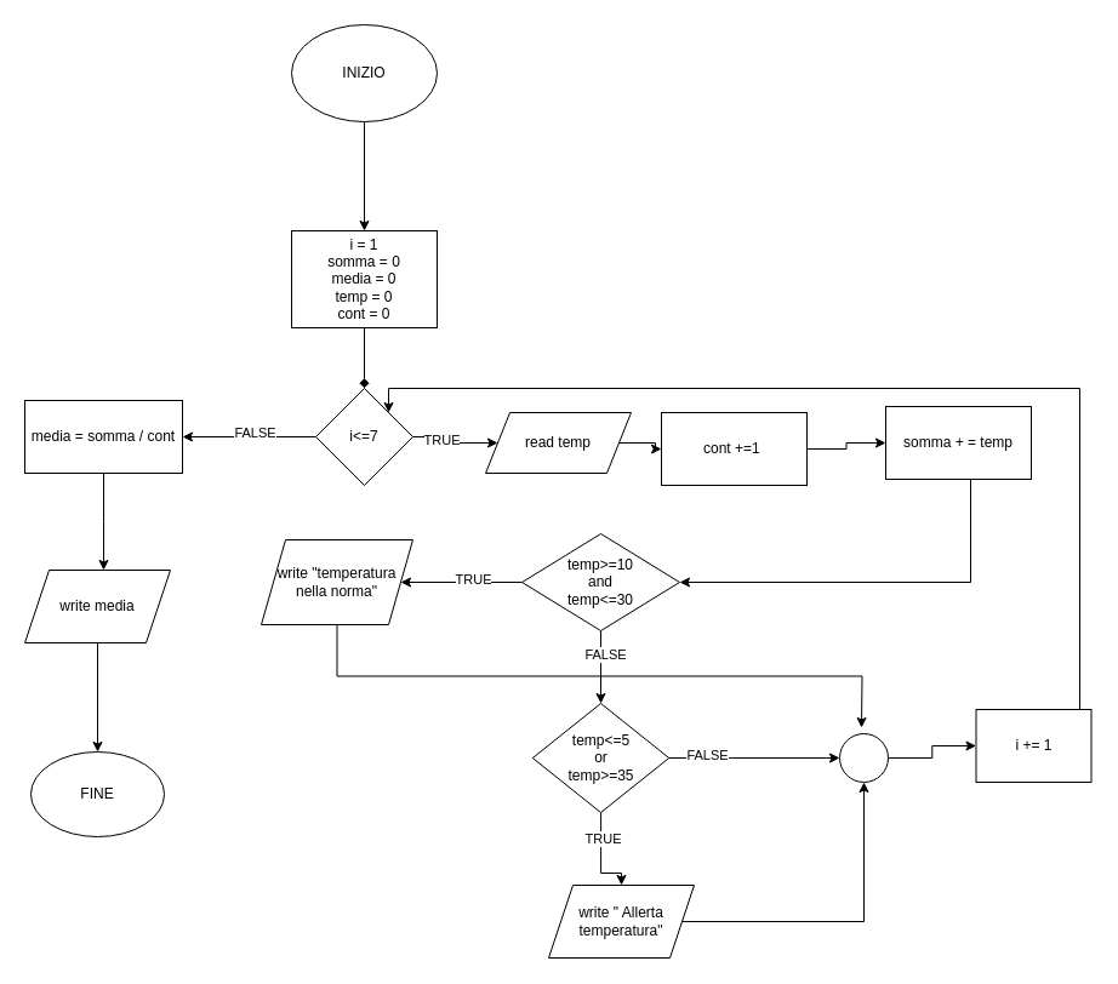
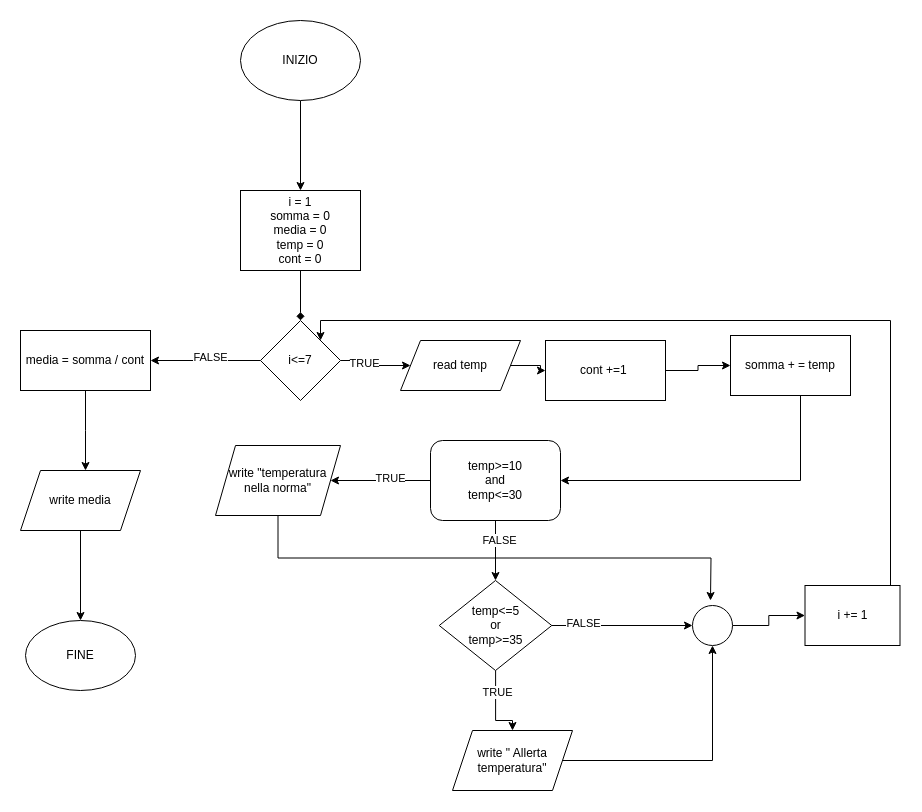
  <mxCell id="0" />
  <mxCell id="1" parent="0" />
  <mxCell id="2" value="" style="edgeStyle=orthogonalEdgeStyle;rounded=0;orthogonalLoop=1;jettySize=auto;html=1;" parent="1" source="3" target="7" edge="1"><mxGeometry relative="1" as="geometry" /></mxCell>
  <mxCell id="3" value="INIZIO" style="ellipse;whiteSpace=wrap;html=1;" parent="1" vertex="1"><mxGeometry x="240" y="20" width="120" height="80" as="geometry" /></mxCell>
  <mxCell id="4" value="" style="edgeStyle=orthogonalEdgeStyle;rounded=0;orthogonalLoop=1;jettySize=auto;html=1;" parent="1" source="5" target="14" edge="1"><mxGeometry relative="1" as="geometry" /></mxCell>
  <mxCell id="5" value="read temp" style="shape=parallelogram;perimeter=parallelogramPerimeter;whiteSpace=wrap;html=1;fixedSize=1;" parent="1" vertex="1"><mxGeometry x="400" y="340" width="120" height="50" as="geometry" /></mxCell>
  <mxCell id="6" value="" style="edgeStyle=orthogonalEdgeStyle;rounded=0;orthogonalLoop=1;jettySize=auto;html=1;endArrow=diamond;" parent="1" source="7" target="12" edge="1"><mxGeometry relative="1" as="geometry" /></mxCell>
  <mxCell id="7" value="i = 1&lt;div&gt;somma = 0&lt;div&gt;media = 0&lt;/div&gt;&lt;/div&gt;&lt;div&gt;temp = 0&lt;/div&gt;&lt;div&gt;cont = 0&lt;/div&gt;" style="rounded=0;whiteSpace=wrap;html=1;" parent="1" vertex="1"><mxGeometry x="240" y="190" width="120" height="80" as="geometry" /></mxCell>
  <mxCell id="8" value="" style="edgeStyle=orthogonalEdgeStyle;rounded=0;orthogonalLoop=1;jettySize=auto;html=1;" parent="1" source="12" target="5" edge="1"><mxGeometry relative="1" as="geometry" /></mxCell>
  <mxCell id="9" value="TRUE" style="edgeLabel;html=1;align=center;verticalAlign=middle;resizable=0;points=[];" parent="8" vertex="1" connectable="0"><mxGeometry x="-0.391" y="-2" relative="1" as="geometry"><mxPoint as="offset" /></mxGeometry></mxCell>
  <mxCell id="10" style="edgeStyle=orthogonalEdgeStyle;rounded=0;orthogonalLoop=1;jettySize=auto;html=1;exitX=0;exitY=0.5;exitDx=0;exitDy=0;" parent="1" source="12" edge="1"><mxGeometry relative="1" as="geometry"><mxPoint x="150" y="360" as="targetPoint" /></mxGeometry></mxCell>
  <mxCell id="11" value="FALSE" style="edgeLabel;html=1;align=center;verticalAlign=middle;resizable=0;points=[];" parent="10" vertex="1" connectable="0"><mxGeometry x="-0.068" y="-4" relative="1" as="geometry"><mxPoint as="offset" /></mxGeometry></mxCell>
  <mxCell id="12" value="i&amp;lt;=7" style="rhombus;whiteSpace=wrap;html=1;" parent="1" vertex="1"><mxGeometry x="260" y="320" width="80" height="80" as="geometry" /></mxCell>
  <mxCell id="13" value="" style="edgeStyle=orthogonalEdgeStyle;rounded=0;orthogonalLoop=1;jettySize=auto;html=1;" parent="1" source="14" target="16" edge="1"><mxGeometry relative="1" as="geometry" /></mxCell>
  <mxCell id="14" value="cont +=1&amp;nbsp;" style="whiteSpace=wrap;html=1;" parent="1" vertex="1"><mxGeometry x="545" y="340" width="120" height="60" as="geometry" /></mxCell>
  <mxCell id="15" value="" style="edgeStyle=orthogonalEdgeStyle;rounded=0;orthogonalLoop=1;jettySize=auto;html=1;" parent="1" source="16" target="26" edge="1"><mxGeometry relative="1" as="geometry"><Array as="points"><mxPoint x="800" y="480" /></Array></mxGeometry></mxCell>
  <mxCell id="16" value="somma + = temp" style="whiteSpace=wrap;html=1;" parent="1" vertex="1"><mxGeometry x="730" y="335" width="120" height="60" as="geometry" /></mxCell>
  <mxCell id="17" value="" style="edgeStyle=orthogonalEdgeStyle;rounded=0;orthogonalLoop=1;jettySize=auto;html=1;" parent="1" source="18" edge="1"><mxGeometry relative="1" as="geometry"><mxPoint x="85" y="470" as="targetPoint" /></mxGeometry></mxCell>
  <mxCell id="18" value="media = somma / cont" style="rounded=0;whiteSpace=wrap;html=1;" parent="1" vertex="1"><mxGeometry x="20" y="330" width="130" height="60" as="geometry" /></mxCell>
  <mxCell id="19" value="" style="edgeStyle=orthogonalEdgeStyle;rounded=0;orthogonalLoop=1;jettySize=auto;html=1;" parent="1" source="20" target="21" edge="1"><mxGeometry relative="1" as="geometry" /></mxCell>
  <mxCell id="20" value="write media" style="shape=parallelogram;perimeter=parallelogramPerimeter;whiteSpace=wrap;html=1;fixedSize=1;" parent="1" vertex="1"><mxGeometry x="20" y="470" width="120" height="60" as="geometry" /></mxCell>
  <mxCell id="21" value="FINE" style="ellipse;whiteSpace=wrap;html=1;" parent="1" vertex="1"><mxGeometry x="25" y="620" width="110" height="70" as="geometry" /></mxCell>
  <mxCell id="22" value="" style="edgeStyle=orthogonalEdgeStyle;rounded=0;orthogonalLoop=1;jettySize=auto;html=1;" parent="1" source="26" target="28" edge="1"><mxGeometry relative="1" as="geometry" /></mxCell>
  <mxCell id="23" value="TRUE" style="edgeLabel;html=1;align=center;verticalAlign=middle;resizable=0;points=[];" parent="22" vertex="1" connectable="0"><mxGeometry x="-0.19" y="-3" relative="1" as="geometry"><mxPoint as="offset" /></mxGeometry></mxCell>
  <mxCell id="24" style="edgeStyle=orthogonalEdgeStyle;rounded=0;orthogonalLoop=1;jettySize=auto;html=1;entryX=0.5;entryY=0;entryDx=0;entryDy=0;" edge="1" parent="1" source="26" target="35"><mxGeometry relative="1" as="geometry" /></mxCell>
  <mxCell id="25" value="FALSE" style="edgeLabel;html=1;align=center;verticalAlign=middle;resizable=0;points=[];" vertex="1" connectable="0" parent="24"><mxGeometry x="-0.383" y="3" relative="1" as="geometry"><mxPoint as="offset" /></mxGeometry></mxCell>
- <mxCell id="26" value="temp&amp;gt;=10&lt;div&gt;and&lt;/div&gt;&lt;div&gt;temp&amp;lt;=30&lt;/div&gt;" style="rhombus;whiteSpace=wrap;html=1;" parent="1" vertex="1"><mxGeometry x="430" y="440" width="130" height="80" as="geometry" /></mxCell>
+ <mxCell id="26" value="temp&amp;gt;=10&lt;div&gt;and&lt;/div&gt;&lt;div&gt;temp&amp;lt;=30&lt;/div&gt;" style="whiteSpace=wrap;html=1;rounded=1;" parent="1" vertex="1"><mxGeometry x="430" y="440" width="130" height="80" as="geometry" /></mxCell>
  <mxCell id="27" style="edgeStyle=orthogonalEdgeStyle;rounded=0;orthogonalLoop=1;jettySize=auto;html=1;exitX=0.5;exitY=1;exitDx=0;exitDy=0;" edge="1" parent="1" source="28"><mxGeometry relative="1" as="geometry"><mxPoint x="710" y="600" as="targetPoint" /></mxGeometry></mxCell>
  <mxCell id="28" value="write &quot;temperatura nella norma&quot;" style="shape=parallelogram;perimeter=parallelogramPerimeter;whiteSpace=wrap;html=1;fixedSize=1;" parent="1" vertex="1"><mxGeometry x="215" y="445" width="125" height="70" as="geometry" /></mxCell>
  <mxCell id="29" value="" style="edgeStyle=orthogonalEdgeStyle;rounded=0;orthogonalLoop=1;jettySize=auto;html=1;" parent="1" source="30" target="39" edge="1"><mxGeometry relative="1" as="geometry" /></mxCell>
  <mxCell id="30" value="" style="ellipse;whiteSpace=wrap;html=1;aspect=fixed;" parent="1" vertex="1"><mxGeometry x="692" y="605" width="40" height="40" as="geometry" /></mxCell>
  <mxCell id="31" value="" style="edgeStyle=orthogonalEdgeStyle;rounded=0;orthogonalLoop=1;jettySize=auto;html=1;" parent="1" source="35" edge="1" target="37"><mxGeometry relative="1" as="geometry"><mxPoint x="509.5" y="720" as="targetPoint" /><Array as="points"><mxPoint x="495" y="720" /><mxPoint x="512" y="720" /></Array></mxGeometry></mxCell>
  <mxCell id="32" value="TRUE" style="edgeLabel;html=1;align=center;verticalAlign=middle;resizable=0;points=[];" parent="31" vertex="1" connectable="0"><mxGeometry x="-0.424" y="1" relative="1" as="geometry"><mxPoint as="offset" /></mxGeometry></mxCell>
  <mxCell id="33" style="edgeStyle=orthogonalEdgeStyle;rounded=0;orthogonalLoop=1;jettySize=auto;html=1;exitX=1;exitY=0.5;exitDx=0;exitDy=0;entryX=0;entryY=0.5;entryDx=0;entryDy=0;" parent="1" source="35" target="30" edge="1"><mxGeometry relative="1" as="geometry" /></mxCell>
  <mxCell id="34" value="FALSE" style="edgeLabel;html=1;align=center;verticalAlign=middle;resizable=0;points=[];" parent="33" vertex="1" connectable="0"><mxGeometry x="-0.56" y="3" relative="1" as="geometry"><mxPoint as="offset" /></mxGeometry></mxCell>
  <mxCell id="35" value="temp&amp;lt;=5&lt;div&gt;or&lt;/div&gt;&lt;div&gt;temp&amp;gt;=35&lt;/div&gt;" style="rhombus;whiteSpace=wrap;html=1;" parent="1" vertex="1"><mxGeometry x="438.75" y="580" width="112.5" height="90" as="geometry" /></mxCell>
  <mxCell id="36" style="edgeStyle=orthogonalEdgeStyle;rounded=0;orthogonalLoop=1;jettySize=auto;html=1;exitX=1;exitY=0.5;exitDx=0;exitDy=0;entryX=0.5;entryY=1;entryDx=0;entryDy=0;" parent="1" source="37" target="30" edge="1"><mxGeometry relative="1" as="geometry" /></mxCell>
  <mxCell id="37" value="write &quot; Allerta temperatura&quot;" style="shape=parallelogram;perimeter=parallelogramPerimeter;whiteSpace=wrap;html=1;fixedSize=1;" parent="1" vertex="1"><mxGeometry x="452" y="730" width="120" height="60" as="geometry" /></mxCell>
  <mxCell id="38" style="edgeStyle=orthogonalEdgeStyle;rounded=0;orthogonalLoop=1;jettySize=auto;html=1;exitX=1;exitY=0.5;exitDx=0;exitDy=0;entryX=1;entryY=0;entryDx=0;entryDy=0;" parent="1" source="39" target="12" edge="1"><mxGeometry relative="1" as="geometry"><Array as="points"><mxPoint x="890" y="615" /><mxPoint x="890" y="320" /><mxPoint x="320" y="320" /></Array></mxGeometry></mxCell>
  <mxCell id="39" value="i += 1" style="whiteSpace=wrap;html=1;" parent="1" vertex="1"><mxGeometry x="804.5" y="585" width="95" height="60" as="geometry" /></mxCell>
